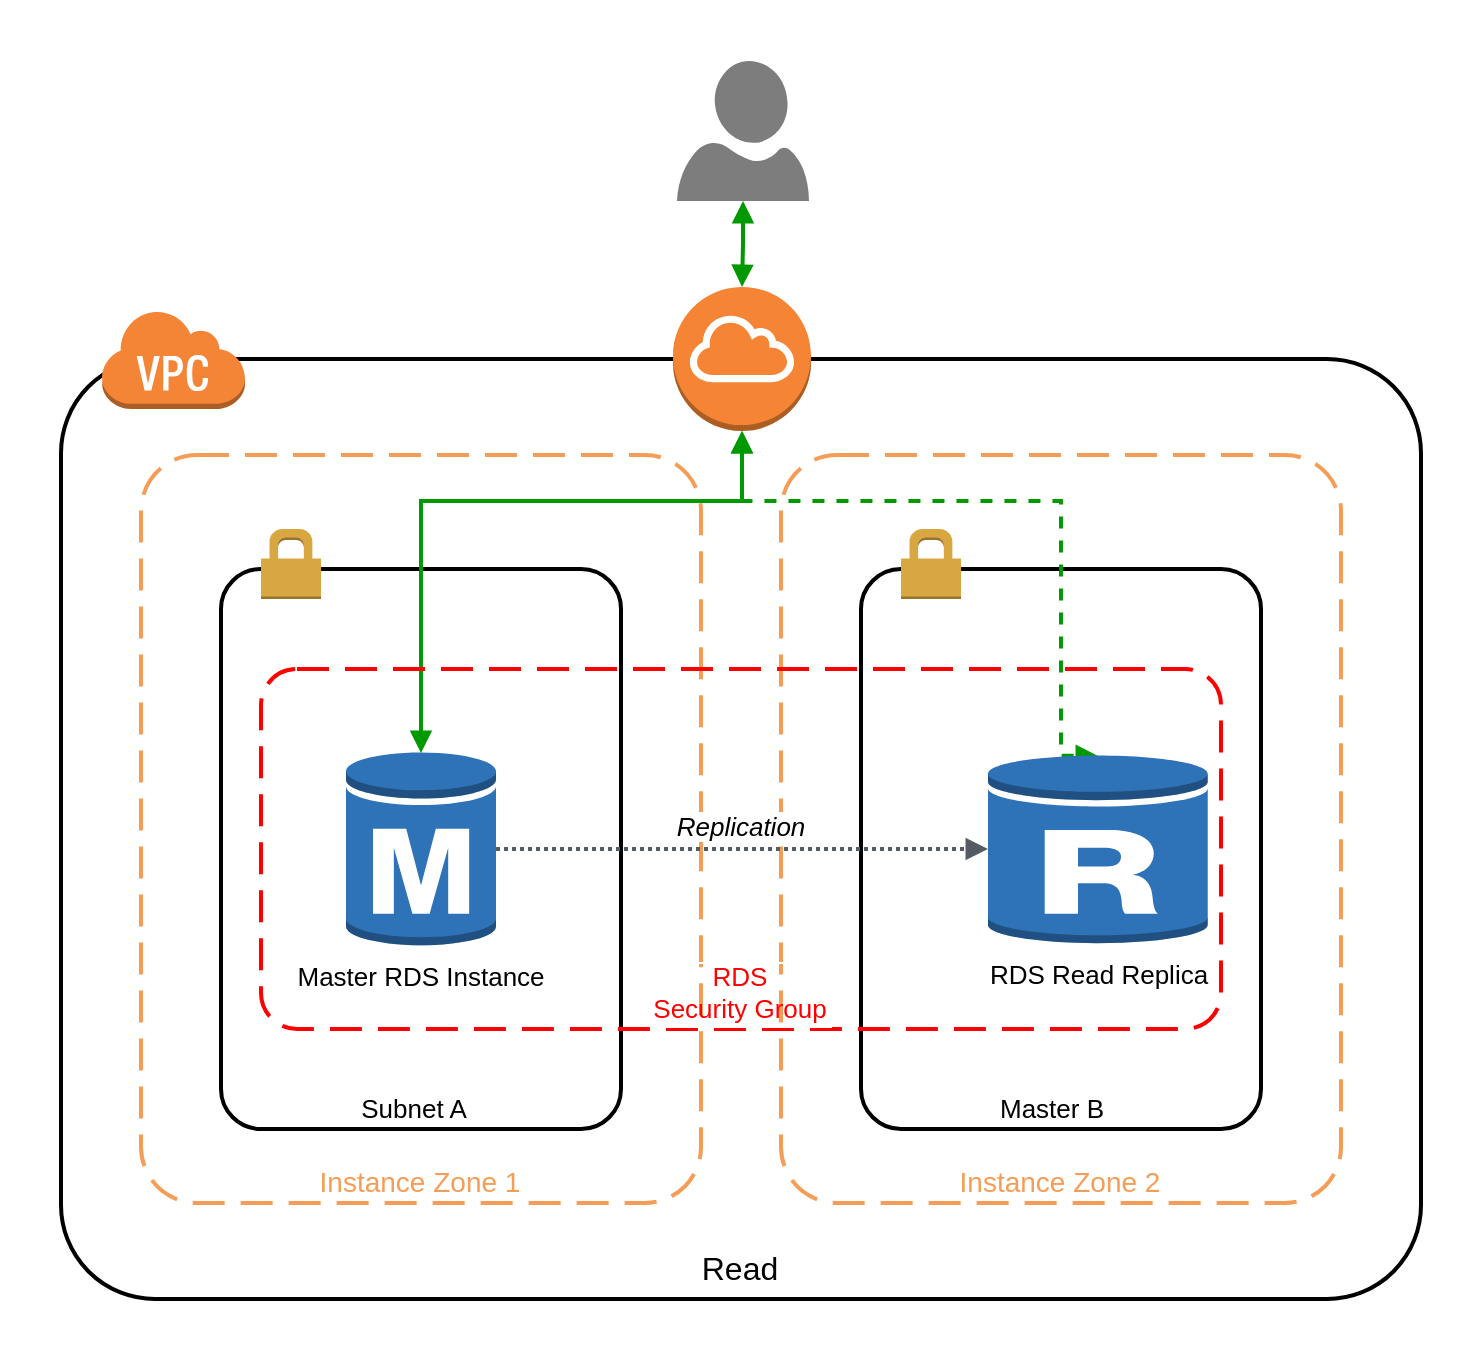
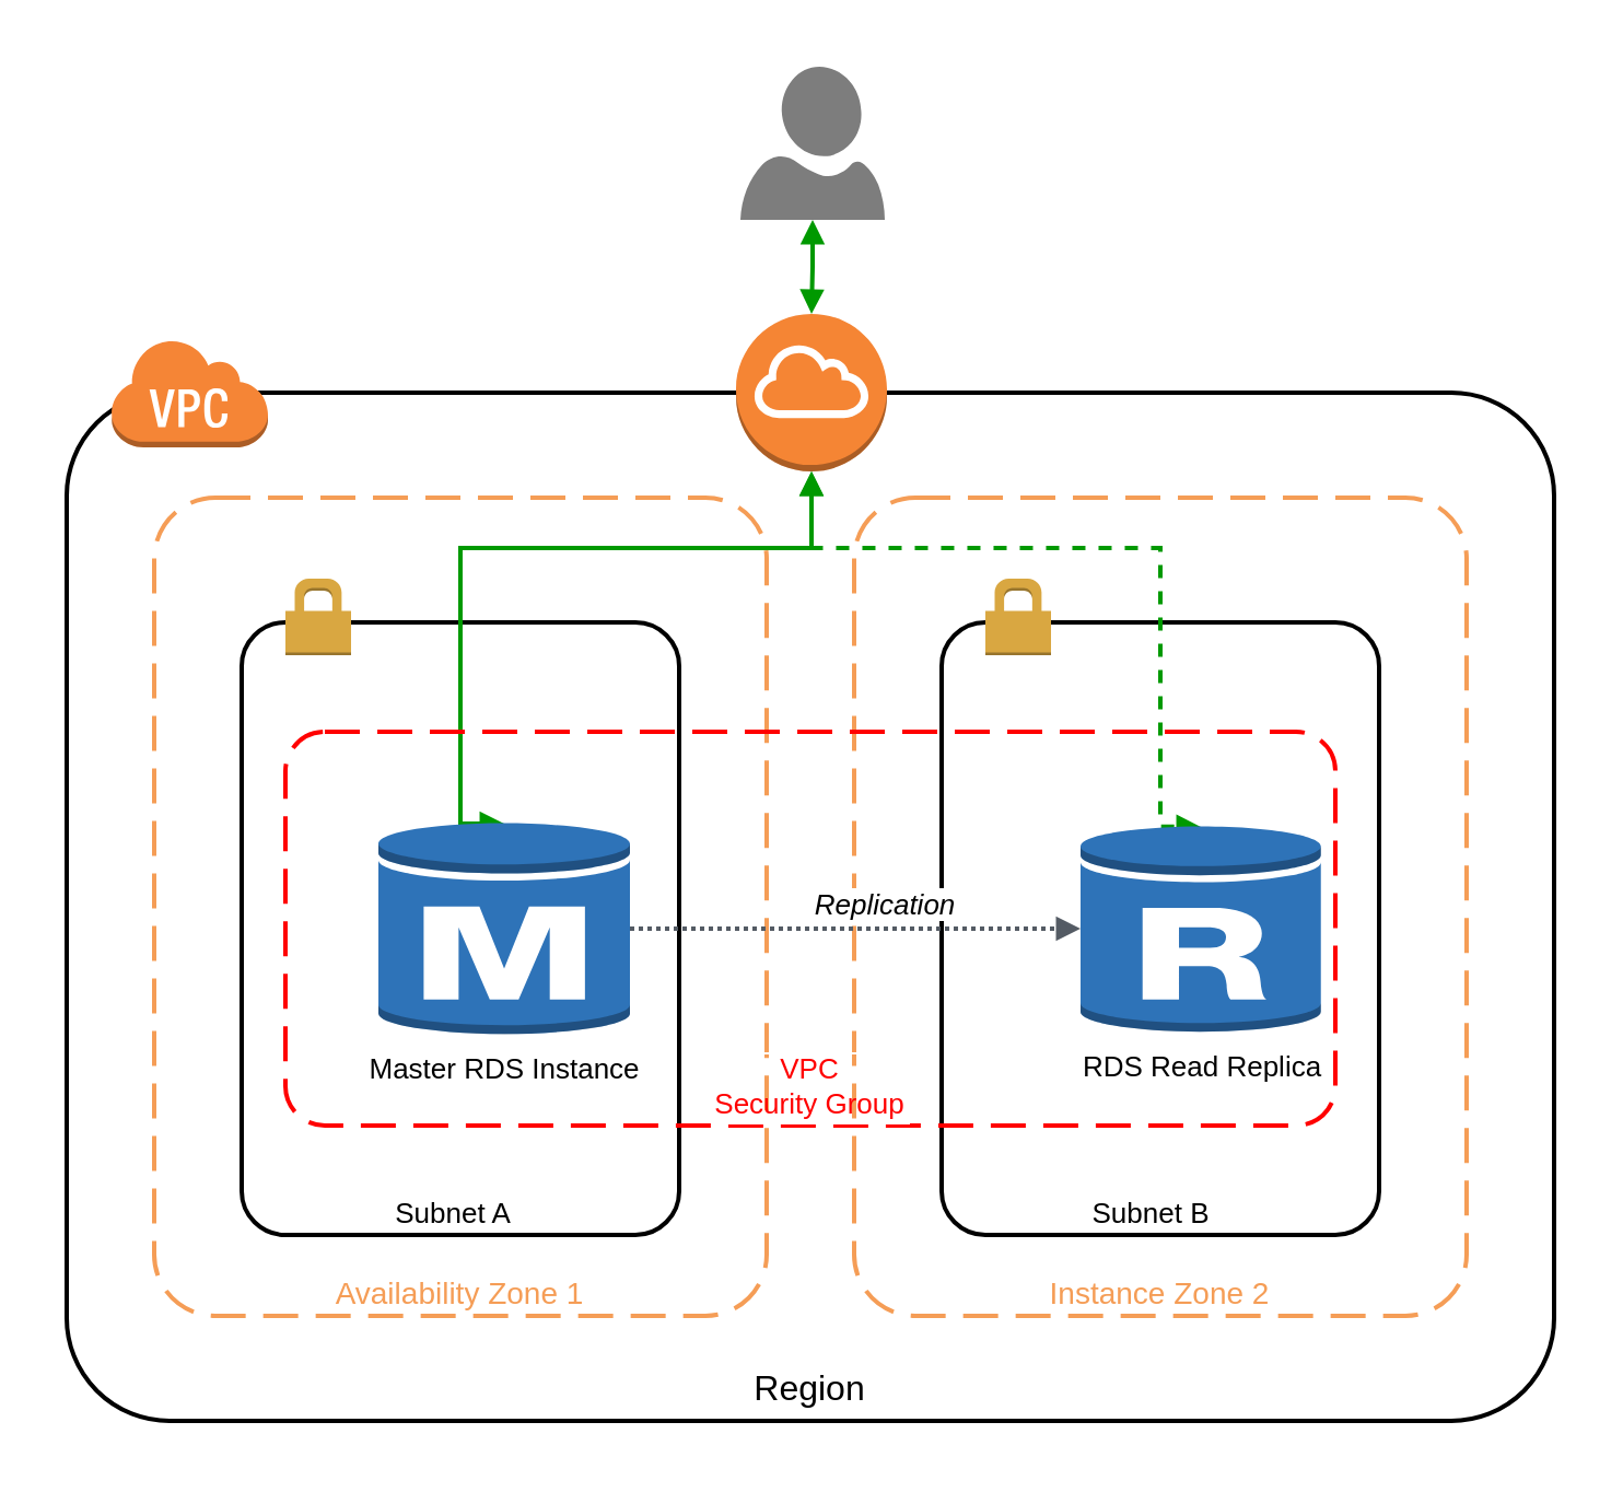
  <mxCell id="0" />
  <mxCell id="1" parent="0" />
  <mxCell id="2" value="" style="rounded=0;whiteSpace=wrap;html=1;fontSize=14;strokeColor=none;" parent="1" vertex="1"><mxGeometry x="20" y="20" width="700" height="640" as="geometry" /></mxCell>
- <mxCell id="3" value="Read" style="rounded=1;arcSize=10;dashed=0;strokeColor=#000000;fillColor=none;gradientColor=none;strokeWidth=2;verticalAlign=bottom;fontSize=16;spacingBottom=4;" parent="1" vertex="1"><mxGeometry x="30" y="179" width="680" height="470" as="geometry" /></mxCell>
- <mxCell id="4" value="Instance Zone 1" style="rounded=1;arcSize=10;dashed=1;strokeColor=#F59D56;fillColor=none;gradientColor=none;dashPattern=8 4;strokeWidth=2;verticalAlign=bottom;fontSize=14;fontColor=#F59D56;" parent="1" vertex="1"><mxGeometry x="70" y="227" width="280" height="374" as="geometry" /></mxCell>
+ <mxCell id="3" value="Region" style="rounded=1;arcSize=10;dashed=0;strokeColor=#000000;fillColor=none;gradientColor=none;strokeWidth=2;verticalAlign=bottom;fontSize=16;spacingBottom=4;" parent="1" vertex="1"><mxGeometry x="30" y="179" width="680" height="470" as="geometry" /></mxCell>
+ <mxCell id="4" value="Availability Zone 1" style="rounded=1;arcSize=10;dashed=1;strokeColor=#F59D56;fillColor=none;gradientColor=none;dashPattern=8 4;strokeWidth=2;verticalAlign=bottom;fontSize=14;fontColor=#F59D56;" parent="1" vertex="1"><mxGeometry x="70" y="227" width="280" height="374" as="geometry" /></mxCell>
  <mxCell id="5" value="Subnet A" style="rounded=1;arcSize=10;dashed=0;strokeColor=#000000;fillColor=none;gradientColor=none;strokeWidth=2;verticalAlign=bottom;align=center;spacingRight=6;fontSize=13;" parent="1" vertex="1"><mxGeometry x="110" y="284" width="200" height="280" as="geometry" /></mxCell>
  <mxCell id="6" value="Instance Zone 2" style="rounded=1;arcSize=10;dashed=1;strokeColor=#F59D56;fillColor=none;gradientColor=none;dashPattern=8 4;strokeWidth=2;verticalAlign=bottom;fontSize=14;fontColor=#F59D56;" parent="1" vertex="1"><mxGeometry x="390" y="227" width="280" height="374" as="geometry" /></mxCell>
- <mxCell id="7" value="Master B" style="rounded=1;arcSize=10;dashed=0;strokeColor=#000000;fillColor=none;gradientColor=none;strokeWidth=2;verticalAlign=bottom;align=center;spacingRight=8;fontSize=13;" parent="1" vertex="1"><mxGeometry x="430" y="284" width="200" height="280" as="geometry" /></mxCell>
+ <mxCell id="7" value="Subnet B" style="rounded=1;arcSize=10;dashed=0;strokeColor=#000000;fillColor=none;gradientColor=none;strokeWidth=2;verticalAlign=bottom;align=center;spacingRight=8;fontSize=13;" parent="1" vertex="1"><mxGeometry x="430" y="284" width="200" height="280" as="geometry" /></mxCell>
  <mxCell id="8" value="" style="dashed=0;html=1;shape=mxgraph.aws3.virtual_private_cloud;fillColor=#F58536;gradientColor=none;dashed=0;" parent="1" vertex="1"><mxGeometry x="50" y="154" width="72" height="50" as="geometry" /></mxCell>
  <mxCell id="9" value="" style="dashed=0;html=1;shape=mxgraph.aws3.permissions;fillColor=#D9A741;gradientColor=none;dashed=0;" parent="1" vertex="1"><mxGeometry x="130" y="264" width="30" height="35" as="geometry" /></mxCell>
  <mxCell id="10" value="" style="dashed=0;html=1;shape=mxgraph.aws3.permissions;fillColor=#D9A741;gradientColor=none;dashed=0;" parent="1" vertex="1"><mxGeometry x="450" y="264" width="30" height="35" as="geometry" /></mxCell>
  <mxCell id="11" style="edgeStyle=orthogonalEdgeStyle;rounded=0;orthogonalLoop=1;jettySize=auto;html=1;exitX=0.5;exitY=1;exitDx=0;exitDy=0;exitPerimeter=0;entryX=0.5;entryY=0.02;entryDx=0;entryDy=0;entryPerimeter=0;fontSize=13;strokeColor=#009900;endFill=1;endArrow=block;startArrow=block;startFill=1;strokeWidth=2;" parent="1" source="13" target="15" edge="1"><mxGeometry relative="1" as="geometry"><Array as="points"><mxPoint x="371" y="250" /><mxPoint x="210" y="250" /></Array></mxGeometry></mxCell>
  <mxCell id="12" style="edgeStyle=orthogonalEdgeStyle;rounded=0;orthogonalLoop=1;jettySize=auto;html=1;entryX=0.5;entryY=0.02;entryDx=0;entryDy=0;entryPerimeter=0;strokeWidth=2;fontSize=13;strokeColor=#009900;endFill=1;endArrow=block;startFill=1;startArrow=block;dashed=1;" edge="1" parent="1" source="13" target="16"><mxGeometry relative="1" as="geometry"><Array as="points"><mxPoint x="371" y="250" /><mxPoint x="530" y="250" /></Array></mxGeometry></mxCell>
  <mxCell id="13" value="" style="outlineConnect=0;dashed=0;verticalLabelPosition=bottom;verticalAlign=top;align=center;html=1;shape=mxgraph.aws3.internet_gateway;fillColor=#F58534;gradientColor=none;" parent="1" vertex="1"><mxGeometry x="336" y="143" width="69" height="72" as="geometry" /></mxCell>
- <mxCell id="14" value="RDS &#10;Security Group" style="rounded=1;arcSize=10;dashed=1;strokeColor=#ff0000;fillColor=none;gradientColor=none;dashPattern=8 4;strokeWidth=2;verticalAlign=bottom;fontSize=13;labelBorderColor=#FFFFFF;fontColor=#FF0000;" parent="1" vertex="1"><mxGeometry x="130" y="334" width="480" height="180" as="geometry" /></mxCell>
- <mxCell id="15" value="Master RDS Instance" style="outlineConnect=0;dashed=0;verticalLabelPosition=bottom;verticalAlign=top;align=center;html=1;shape=mxgraph.aws3.rds_db_instance;fillColor=#2E73B8;gradientColor=none;fontSize=13;" parent="1" vertex="1"><mxGeometry x="172.5" y="374" width="75" height="100" as="geometry" /></mxCell>
+ <mxCell id="14" value="VPC &#10;Security Group" style="rounded=1;arcSize=10;dashed=1;strokeColor=#ff0000;fillColor=none;gradientColor=none;dashPattern=8 4;strokeWidth=2;verticalAlign=bottom;fontSize=13;labelBorderColor=#FFFFFF;fontColor=#FF0000;" parent="1" vertex="1"><mxGeometry x="130" y="334" width="480" height="180" as="geometry" /></mxCell>
+ <mxCell id="15" value="Master RDS Instance" style="outlineConnect=0;dashed=0;verticalLabelPosition=bottom;verticalAlign=top;align=center;html=1;shape=mxgraph.aws3.rds_db_instance;fillColor=#2E73B8;gradientColor=none;fontSize=13;" parent="1" vertex="1"><mxGeometry x="172.5" y="374" width="115" height="100" as="geometry" /></mxCell>
  <mxCell id="16" value="RDS Read Replica" style="outlineConnect=0;dashed=0;verticalLabelPosition=bottom;verticalAlign=top;align=center;html=1;shape=mxgraph.aws3.rds_db_instance_read_replica;fillColor=#2E73B8;gradientColor=none;fontSize=13;" parent="1" vertex="1"><mxGeometry x="493.5" y="375.5" width="110" height="97" as="geometry" /></mxCell>
  <mxCell id="17" value="" style="edgeStyle=orthogonalEdgeStyle;html=1;endArrow=block;elbow=vertical;startArrow=none;endFill=1;strokeColor=#545B64;rounded=0;fontSize=13;exitX=1;exitY=0.5;exitDx=0;exitDy=0;exitPerimeter=0;strokeWidth=2;dashed=1;dashPattern=1 1;" parent="1" source="15" target="16" edge="1"><mxGeometry width="100" relative="1" as="geometry"><mxPoint x="260" y="414" as="sourcePoint" /><mxPoint x="360" y="414" as="targetPoint" /></mxGeometry></mxCell>
  <mxCell id="18" value="Replication" style="text;html=1;resizable=0;points=[];align=center;verticalAlign=middle;labelBackgroundColor=#ffffff;fontSize=13;fontStyle=2" parent="17" vertex="1" connectable="0"><mxGeometry x="-0.724" y="-2" relative="1" as="geometry"><mxPoint x="88" y="-14" as="offset" /></mxGeometry></mxCell>
  <mxCell id="19" value="" style="shadow=0;dashed=0;html=1;strokeColor=none;labelPosition=center;verticalLabelPosition=bottom;verticalAlign=top;align=center;shape=mxgraph.azure.user;fillColor=#7D7D7D;fontSize=13;" parent="1" vertex="1"><mxGeometry x="338" y="30" width="66" height="70" as="geometry" /></mxCell>
  <mxCell id="20" value="" style="edgeStyle=orthogonalEdgeStyle;html=1;endArrow=block;elbow=vertical;startArrow=block;endFill=1;strokeColor=#009900;rounded=0;fontSize=13;entryX=0.5;entryY=0;entryDx=0;entryDy=0;entryPerimeter=0;startFill=1;strokeWidth=2;" parent="1" source="19" target="13" edge="1"><mxGeometry width="100" relative="1" as="geometry"><mxPoint x="369" y="55" as="sourcePoint" /><mxPoint x="369" y="155" as="targetPoint" /></mxGeometry></mxCell>
